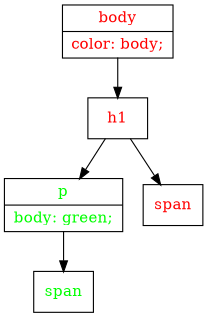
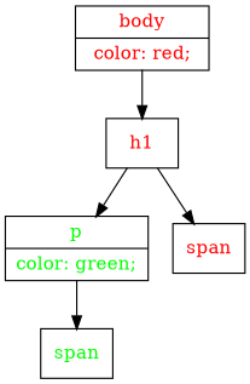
  digraph {
    rankdir=TB
    node [fontcolor=red shape=record]
-   n1 [label="{body|color: body;}"]
+   n1 [label="{body|color: red;}"]
    n2 [label=h1]
-   n3 [fontcolor=green label="{p|body: green;}"]
+   n3 [fontcolor=green label="{p|color: green;}"]
    n4 [label=span]
    n5 [fontcolor=green label=span]
    n1 -> n2
    n2 -> n3
    n2 -> n4
    n3 -> n5
  }
